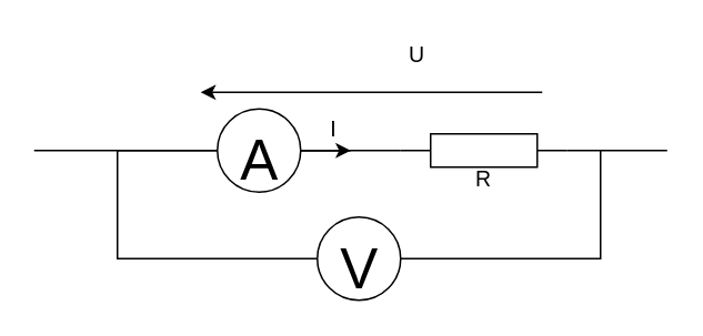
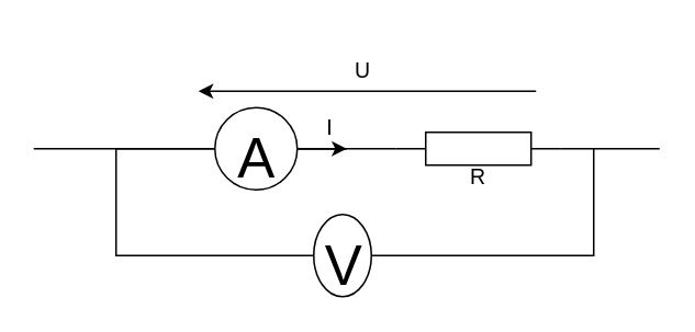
  <mxCell id="0" />
  <mxCell id="1" parent="0" />
  <mxCell id="2" style="edgeStyle=orthogonalEdgeStyle;rounded=0;orthogonalLoop=1;jettySize=auto;html=1;entryX=1;entryY=0.5;entryDx=0;entryDy=0;strokeColor=default;fontSize=34;endArrow=none;endFill=0;" edge="1" parent="1" target="6"><mxGeometry relative="1" as="geometry"><mxPoint x="400" y="90" as="sourcePoint" /><Array as="points"><mxPoint x="360" y="90" /><mxPoint x="360" y="155" /></Array></mxGeometry></mxCell>
  <mxCell id="3" style="edgeStyle=orthogonalEdgeStyle;rounded=0;orthogonalLoop=1;jettySize=auto;html=1;exitX=1;exitY=0.5;exitDx=0;exitDy=0;exitPerimeter=0;strokeColor=default;fontSize=34;endArrow=none;endFill=0;" edge="1" parent="1" source="4"><mxGeometry relative="1" as="geometry"><mxPoint x="360" y="89.939" as="targetPoint" /></mxGeometry></mxCell>
  <mxCell id="4" value="" style="pointerEvents=1;verticalLabelPosition=bottom;shadow=0;dashed=0;align=center;html=1;verticalAlign=top;shape=mxgraph.electrical.resistors.resistor_1;" vertex="1" parent="1"><mxGeometry x="240" y="80" width="100" height="20" as="geometry" /></mxCell>
  <mxCell id="5" style="edgeStyle=orthogonalEdgeStyle;rounded=0;orthogonalLoop=1;jettySize=auto;html=1;exitX=0;exitY=0.5;exitDx=0;exitDy=0;fontSize=34;strokeColor=default;endArrow=none;endFill=0;" edge="1" parent="1" source="6"><mxGeometry relative="1" as="geometry"><mxPoint x="210" y="90" as="targetPoint" /><Array as="points"><mxPoint x="70" y="155" /><mxPoint x="70" y="90" /></Array></mxGeometry></mxCell>
- <mxCell id="6" value="&lt;font style=&quot;font-size: 34px;&quot;&gt;V&lt;/font&gt;" style="verticalLabelPosition=middle;shadow=0;dashed=0;align=center;html=1;verticalAlign=middle;strokeWidth=1;shape=ellipse;aspect=fixed;fontSize=50;" vertex="1" parent="1"><mxGeometry x="190" y="130" width="50" height="50" as="geometry" /></mxCell>
+ <mxCell id="6" value="&lt;font style=&quot;font-size: 34px;&quot;&gt;V&lt;/font&gt;" style="verticalLabelPosition=middle;shadow=0;dashed=0;align=center;html=1;verticalAlign=middle;strokeWidth=1;shape=ellipse;aspect=fixed;fontSize=50;" vertex="1" parent="1"><mxGeometry x="190" y="130" width="35" height="50" as="geometry" /></mxCell>
  <mxCell id="7" style="edgeStyle=orthogonalEdgeStyle;rounded=0;orthogonalLoop=1;jettySize=auto;html=1;strokeColor=default;fontSize=13;endArrow=none;endFill=0;" edge="1" parent="1" source="8"><mxGeometry relative="1" as="geometry"><mxPoint x="20" y="90" as="targetPoint" /></mxGeometry></mxCell>
  <mxCell id="8" value="&lt;font style=&quot;font-size: 34px;&quot;&gt;A&lt;/font&gt;" style="verticalLabelPosition=middle;shadow=0;dashed=0;align=center;html=1;verticalAlign=middle;strokeWidth=1;shape=ellipse;aspect=fixed;fontSize=50;" vertex="1" parent="1"><mxGeometry x="130" y="65" width="50" height="50" as="geometry" /></mxCell>
  <mxCell id="9" value="" style="endArrow=none;html=1;rounded=0;fontSize=34;exitX=1;exitY=0.5;exitDx=0;exitDy=0;" edge="1" parent="1" source="8"><mxGeometry width="50" height="50" relative="1" as="geometry"><mxPoint x="190" y="140" as="sourcePoint" /><mxPoint x="240" y="90" as="targetPoint" /><Array as="points"><mxPoint x="220" y="90" /></Array></mxGeometry></mxCell>
  <mxCell id="10" value="" style="endArrow=classic;html=1;rounded=0;strokeColor=default;fontSize=34;" edge="1" parent="1"><mxGeometry width="50" height="50" relative="1" as="geometry"><mxPoint x="325" y="55" as="sourcePoint" /><mxPoint x="120" y="55" as="targetPoint" /></mxGeometry></mxCell>
- <mxCell id="11" value="&lt;font style=&quot;font-size: 13px;&quot;&gt;U&lt;/font&gt;" style="text;html=1;strokeColor=none;fillColor=none;align=center;verticalAlign=middle;whiteSpace=wrap;rounded=0;fontSize=34;" vertex="1" parent="1"><mxGeometry x="220" y="10" width="60" height="30" as="geometry" /></mxCell>
+ <mxCell id="11" value="&lt;font style=&quot;font-size: 13px;&quot;&gt;U&lt;/font&gt;" style="text;html=1;strokeColor=none;fillColor=none;align=center;verticalAlign=middle;whiteSpace=wrap;rounded=0;fontSize=34;" vertex="1" parent="1"><mxGeometry x="190" y="20" width="60" height="30" as="geometry" /></mxCell>
  <mxCell id="12" value="&lt;font style=&quot;font-size: 13px;&quot;&gt;R&lt;/font&gt;" style="text;html=1;strokeColor=none;fillColor=none;align=center;verticalAlign=middle;whiteSpace=wrap;rounded=0;fontSize=34;" vertex="1" parent="1"><mxGeometry x="260" y="85" width="60" height="30" as="geometry" /></mxCell>
  <mxCell id="13" value="" style="endArrow=classic;html=1;rounded=0;strokeColor=default;fontSize=13;exitX=1;exitY=0.5;exitDx=0;exitDy=0;" edge="1" parent="1" source="8"><mxGeometry width="50" height="50" relative="1" as="geometry"><mxPoint x="190" y="140" as="sourcePoint" /><mxPoint x="210" y="90" as="targetPoint" /></mxGeometry></mxCell>
  <mxCell id="14" value="&lt;font style=&quot;font-size: 13px;&quot;&gt;I&lt;/font&gt;" style="text;html=1;strokeColor=none;fillColor=none;align=center;verticalAlign=middle;whiteSpace=wrap;rounded=0;fontSize=34;" vertex="1" parent="1"><mxGeometry x="170" y="55" width="60" height="30" as="geometry" /></mxCell>
